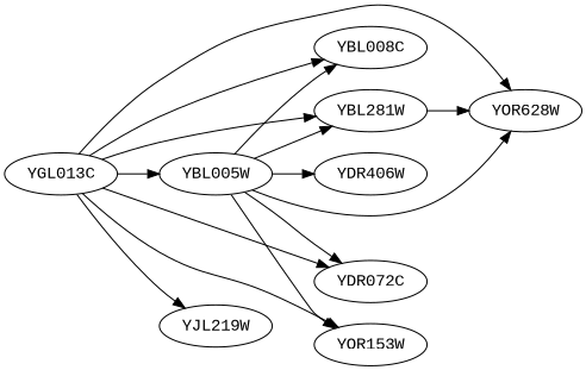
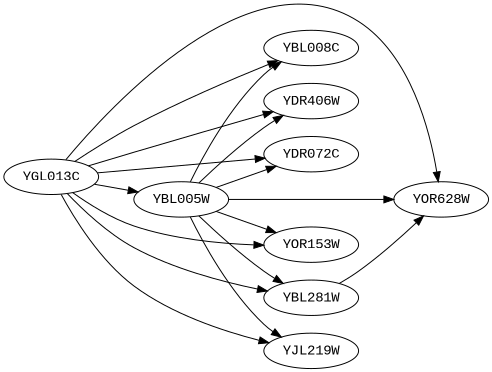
  digraph {
    fontname="Liberation Mono"
    rankdir=LR
    node [fontname="Liberation Mono"]
    edge [fontname="Liberation Mono"]
    n1 [label=YBL008C]
    YBL005W
    YDR406W
    n4 [label=YBL281W]
    n5 [label=YOR628W]
    YDR072C
    YOR153W
    YJL219W
    YGL013C
    YBL005W -> n1
    YBL005W -> YDR406W
    YBL005W -> n4
    YBL005W -> n5
    YBL005W -> YDR072C
    YBL005W -> YOR153W
+   YBL005W -> YJL219W
    n4 -> n5
    YGL013C -> n1
    YGL013C -> YBL005W
+   YGL013C -> YDR406W
    YGL013C -> n4
    YGL013C -> n5
    YGL013C -> YDR072C
    YGL013C -> YOR153W
    YGL013C -> YJL219W
  }
